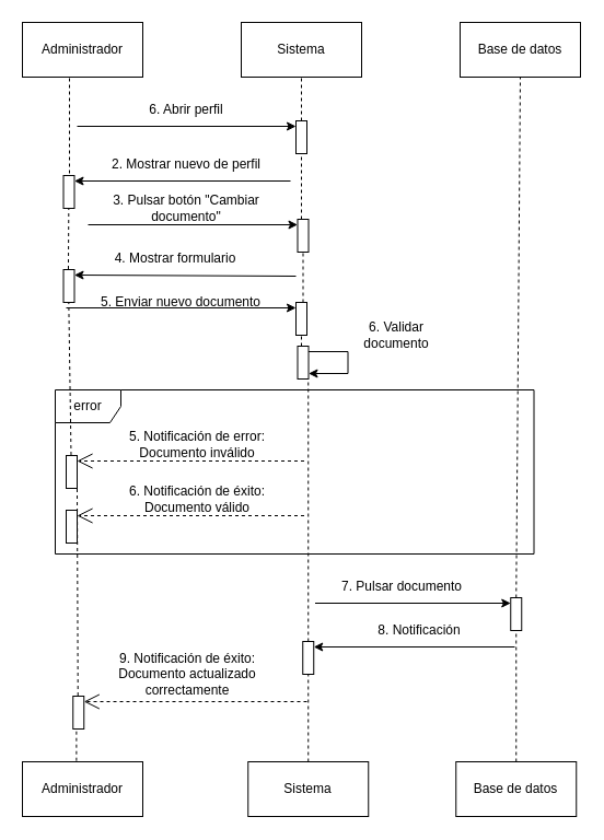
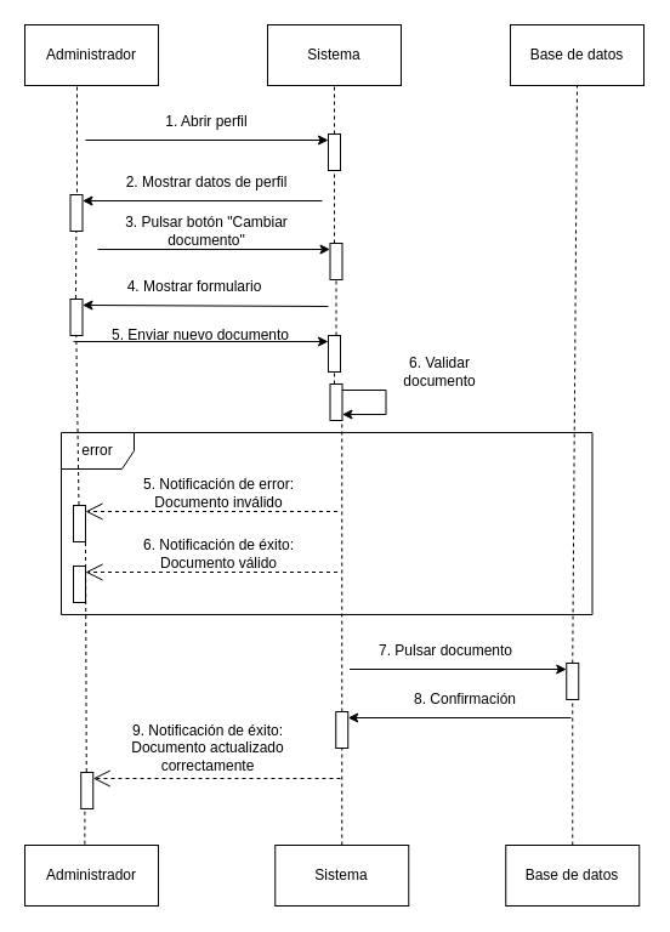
  <mxCell id="0" />
  <mxCell id="1" parent="0" />
  <mxCell id="2" value="Administrador" style="html=1;whiteSpace=wrap;" vertex="1" parent="1"><mxGeometry x="20" y="20" width="110" height="50" as="geometry" /></mxCell>
  <mxCell id="3" value="Sistema&lt;span style=&quot;color: rgba(0, 0, 0, 0); font-family: monospace; font-size: 0px; text-align: start; text-wrap-mode: nowrap;&quot;&gt;%3CmxGraphModel%3E%3Croot%3E%3CmxCell%20id%3D%220%22%2F%3E%3CmxCell%20id%3D%221%22%20parent%3D%220%22%2F%3E%3CmxCell%20id%3D%222%22%20value%3D%22Usuario%22%20style%3D%22html%3D1%3BwhiteSpace%3Dwrap%3B%22%20vertex%3D%221%22%20parent%3D%221%22%3E%3CmxGeometry%20x%3D%2270%22%20y%3D%2240%22%20width%3D%22110%22%20height%3D%2250%22%20as%3D%22geometry%22%2F%3E%3C%2FmxCell%3E%3C%2Froot%3E%3C%2FmxGraphModel%3E&lt;/span&gt;" style="html=1;whiteSpace=wrap;" vertex="1" parent="1"><mxGeometry x="220" y="20" width="110" height="50" as="geometry" /></mxCell>
  <mxCell id="4" value="Base de datos" style="html=1;whiteSpace=wrap;" vertex="1" parent="1"><mxGeometry x="420" y="20" width="110" height="50" as="geometry" /></mxCell>
  <mxCell id="5" value="Administrador" style="html=1;whiteSpace=wrap;" vertex="1" parent="1"><mxGeometry x="20" y="696" width="110" height="50" as="geometry" /></mxCell>
  <mxCell id="6" value="Sistema&lt;span style=&quot;color: rgba(0, 0, 0, 0); font-family: monospace; font-size: 0px; text-align: start; text-wrap-mode: nowrap;&quot;&gt;%3CmxGraphModel%3E%3Croot%3E%3CmxCell%20id%3D%220%22%2F%3E%3CmxCell%20id%3D%221%22%20parent%3D%220%22%2F%3E%3CmxCell%20id%3D%222%22%20value%3D%22Usuario%22%20style%3D%22html%3D1%3BwhiteSpace%3Dwrap%3B%22%20vertex%3D%221%22%20parent%3D%221%22%3E%3CmxGeometry%20x%3D%2270%22%20y%3D%2240%22%20width%3D%22110%22%20height%3D%2250%22%20as%3D%22geometry%22%2F%3E%3C%2FmxCell%3E%3C%2Froot%3E%3C%2FmxGraphModel%3E&lt;/span&gt;" style="html=1;whiteSpace=wrap;" vertex="1" parent="1"><mxGeometry x="226.25" y="696" width="110" height="50" as="geometry" /></mxCell>
  <mxCell id="7" value="Base de datos" style="html=1;whiteSpace=wrap;" vertex="1" parent="1"><mxGeometry x="416.25" y="696" width="110" height="50" as="geometry" /></mxCell>
  <mxCell id="8" value="" style="endArrow=none;dashed=1;html=1;rounded=0;entryX=0.5;entryY=1;entryDx=0;entryDy=0;exitX=0.5;exitY=0;exitDx=0;exitDy=0;" edge="1" parent="1" source="10" target="3"><mxGeometry width="50" height="50" relative="1" as="geometry"><mxPoint x="250" y="300" as="sourcePoint" /><mxPoint x="300" y="250" as="targetPoint" /></mxGeometry></mxCell>
  <mxCell id="9" value="" style="endArrow=none;dashed=1;html=1;rounded=0;entryX=0.5;entryY=1;entryDx=0;entryDy=0;" edge="1" parent="1" source="43" target="10"><mxGeometry width="50" height="50" relative="1" as="geometry"><mxPoint x="275.5" y="330" as="sourcePoint" /><mxPoint x="275" y="70" as="targetPoint" /></mxGeometry></mxCell>
  <mxCell id="10" value="" style="html=1;points=[[0,0,0,0,5],[0,1,0,0,-5],[1,0,0,0,5],[1,1,0,0,-5]];perimeter=orthogonalPerimeter;outlineConnect=0;targetShapes=umlLifeline;portConstraint=eastwest;newEdgeStyle={&quot;curved&quot;:0,&quot;rounded&quot;:0};" vertex="1" parent="1"><mxGeometry x="270" y="110" width="10" height="30" as="geometry" /></mxCell>
  <mxCell id="11" value="" style="endArrow=classic;html=1;rounded=0;entryX=0;entryY=0;entryDx=0;entryDy=5;entryPerimeter=0;" edge="1" parent="1" target="10"><mxGeometry width="50" height="50" relative="1" as="geometry"><mxPoint x="70" y="115" as="sourcePoint" /><mxPoint x="180" y="90" as="targetPoint" /></mxGeometry></mxCell>
- <mxCell id="12" value="6. Abrir perfil" style="text;html=1;align=center;verticalAlign=middle;whiteSpace=wrap;rounded=0;" vertex="1" parent="1"><mxGeometry x="70" y="90" width="200" height="20" as="geometry" /></mxCell>
- <mxCell id="13" value="2. Mostrar nuevo de perfil" style="text;html=1;align=center;verticalAlign=middle;whiteSpace=wrap;rounded=0;" vertex="1" parent="1"><mxGeometry x="85" y="140" width="170" height="20" as="geometry" /></mxCell>
+ <mxCell id="12" value="1. Abrir perfil" style="text;html=1;align=center;verticalAlign=middle;whiteSpace=wrap;rounded=0;" vertex="1" parent="1"><mxGeometry x="70" y="90" width="200" height="20" as="geometry" /></mxCell>
+ <mxCell id="13" value="2. Mostrar datos de perfil" style="text;html=1;align=center;verticalAlign=middle;whiteSpace=wrap;rounded=0;" vertex="1" parent="1"><mxGeometry x="85" y="140" width="170" height="20" as="geometry" /></mxCell>
  <mxCell id="14" value="" style="html=1;points=[[0,0,0,0,5],[0,1,0,0,-5],[1,0,0,0,5],[1,1,0,0,-5]];perimeter=orthogonalPerimeter;outlineConnect=0;targetShapes=umlLifeline;portConstraint=eastwest;newEdgeStyle={&quot;curved&quot;:0,&quot;rounded&quot;:0};" vertex="1" parent="1"><mxGeometry x="57.5" y="160" width="10" height="30" as="geometry" /></mxCell>
  <mxCell id="15" value="" style="endArrow=classic;html=1;rounded=0;entryX=1;entryY=0;entryDx=0;entryDy=5;entryPerimeter=0;" edge="1" parent="1" target="14"><mxGeometry width="50" height="50" relative="1" as="geometry"><mxPoint x="265" y="165" as="sourcePoint" /><mxPoint x="555" y="150" as="targetPoint" /></mxGeometry></mxCell>
  <mxCell id="16" value="" style="endArrow=none;dashed=1;html=1;rounded=0;exitX=0.5;exitY=0;exitDx=0;exitDy=0;entryX=0.5;entryY=1;entryDx=0;entryDy=0;" edge="1" parent="1" source="36" target="4"><mxGeometry width="50" height="50" relative="1" as="geometry"><mxPoint x="475" y="870" as="sourcePoint" /><mxPoint x="475" y="460" as="targetPoint" /></mxGeometry></mxCell>
  <mxCell id="17" value="" style="endArrow=none;dashed=1;html=1;rounded=0;exitX=0.449;exitY=-0.016;exitDx=0;exitDy=0;exitPerimeter=0;entryX=0.483;entryY=1.017;entryDx=0;entryDy=0;entryPerimeter=0;" edge="1" parent="1" source="45" target="14"><mxGeometry width="50" height="50" relative="1" as="geometry"><mxPoint x="64" y="869" as="sourcePoint" /><mxPoint x="61.99" y="250" as="targetPoint" /><Array as="points" /></mxGeometry></mxCell>
  <mxCell id="18" value="9. Notificación de éxito: Documento actualizado correctamente" style="text;html=1;align=center;verticalAlign=middle;whiteSpace=wrap;rounded=0;" vertex="1" parent="1"><mxGeometry x="76.25" y="606" width="190" height="20" as="geometry" /></mxCell>
  <mxCell id="19" value="" style="endArrow=none;dashed=1;html=1;rounded=0;exitX=0.391;exitY=1.02;exitDx=0;exitDy=0;exitPerimeter=0;" edge="1" parent="1" source="2" target="14"><mxGeometry width="50" height="50" relative="1" as="geometry"><mxPoint x="63.5" y="71" as="sourcePoint" /><mxPoint x="63.5" y="450" as="targetPoint" /></mxGeometry></mxCell>
  <mxCell id="20" value="3. Pulsar botón &quot;Cambiar documento&quot;" style="text;html=1;align=center;verticalAlign=middle;whiteSpace=wrap;rounded=0;" vertex="1" parent="1"><mxGeometry x="85" y="180" width="170" height="20" as="geometry" /></mxCell>
  <mxCell id="21" value="" style="endArrow=classic;html=1;rounded=0;entryX=0;entryY=0;entryDx=0;entryDy=5;entryPerimeter=0;" edge="1" parent="1" target="43"><mxGeometry width="50" height="50" relative="1" as="geometry"><mxPoint x="80" y="205" as="sourcePoint" /><mxPoint x="162.5" y="160" as="targetPoint" /></mxGeometry></mxCell>
  <mxCell id="22" value="5. Notificación de error: Documento inválido" style="text;html=1;align=center;verticalAlign=middle;whiteSpace=wrap;rounded=0;" vertex="1" parent="1"><mxGeometry x="95" y="396" width="170" height="20" as="geometry" /></mxCell>
  <mxCell id="23" value="" style="endArrow=none;dashed=1;html=1;rounded=0;exitX=0.449;exitY=-0.016;exitDx=0;exitDy=0;exitPerimeter=0;" edge="1" parent="1" source="53" target="24"><mxGeometry width="50" height="50" relative="1" as="geometry"><mxPoint x="56.5" y="1325" as="sourcePoint" /><mxPoint x="60.5" y="316" as="targetPoint" /><Array as="points" /></mxGeometry></mxCell>
  <mxCell id="24" value="" style="html=1;points=[[0,0,0,0,5],[0,1,0,0,-5],[1,0,0,0,5],[1,1,0,0,-5]];perimeter=orthogonalPerimeter;outlineConnect=0;targetShapes=umlLifeline;portConstraint=eastwest;newEdgeStyle={&quot;curved&quot;:0,&quot;rounded&quot;:0};" vertex="1" parent="1"><mxGeometry x="60" y="416" width="10" height="30" as="geometry" /></mxCell>
  <mxCell id="25" value="7. Pulsar documento" style="text;html=1;align=center;verticalAlign=middle;whiteSpace=wrap;rounded=0;" vertex="1" parent="1"><mxGeometry x="271.5" y="526" width="190" height="20" as="geometry" /></mxCell>
  <mxCell id="26" value="" style="html=1;points=[[0,0,0,0,5],[0,1,0,0,-5],[1,0,0,0,5],[1,1,0,0,-5]];perimeter=orthogonalPerimeter;outlineConnect=0;targetShapes=umlLifeline;portConstraint=eastwest;newEdgeStyle={&quot;curved&quot;:0,&quot;rounded&quot;:0};" vertex="1" parent="1"><mxGeometry x="271.5" y="316" width="10" height="30" as="geometry" /></mxCell>
  <mxCell id="27" value="" style="endArrow=classic;html=1;rounded=0;entryX=1;entryY=1;entryDx=0;entryDy=-5;entryPerimeter=0;edgeStyle=orthogonalEdgeStyle;exitX=1;exitY=0;exitDx=0;exitDy=5;exitPerimeter=0;" edge="1" parent="1" source="26" target="26"><mxGeometry width="50" height="50" relative="1" as="geometry"><mxPoint x="281.5" y="316" as="sourcePoint" /><mxPoint x="281.5" y="336" as="targetPoint" /><Array as="points"><mxPoint x="317.5" y="321" /><mxPoint x="317.5" y="341" /></Array></mxGeometry></mxCell>
  <mxCell id="28" value="6. Validar documento" style="text;html=1;align=center;verticalAlign=middle;whiteSpace=wrap;rounded=0;" vertex="1" parent="1"><mxGeometry x="317.5" y="296" width="87.5" height="20" as="geometry" /></mxCell>
  <mxCell id="29" value="6. Notificación de éxito: Documento válido" style="text;html=1;align=center;verticalAlign=middle;whiteSpace=wrap;rounded=0;" vertex="1" parent="1"><mxGeometry x="95" y="446" width="170" height="20" as="geometry" /></mxCell>
  <mxCell id="30" value="" style="html=1;points=[[0,0,0,0,5],[0,1,0,0,-5],[1,0,0,0,5],[1,1,0,0,-5]];perimeter=orthogonalPerimeter;outlineConnect=0;targetShapes=umlLifeline;portConstraint=eastwest;newEdgeStyle={&quot;curved&quot;:0,&quot;rounded&quot;:0};" vertex="1" parent="1"><mxGeometry x="60" y="466" width="10" height="30" as="geometry" /></mxCell>
  <mxCell id="31" value="error" style="shape=umlFrame;whiteSpace=wrap;html=1;pointerEvents=0;" vertex="1" parent="1"><mxGeometry x="50" y="356" width="437.5" height="150" as="geometry" /></mxCell>
  <mxCell id="32" value="" style="endArrow=none;dashed=1;html=1;rounded=0;exitX=0.5;exitY=0;exitDx=0;exitDy=0;" edge="1" parent="1" source="39" target="26"><mxGeometry width="50" height="50" relative="1" as="geometry"><mxPoint x="267.5" y="416" as="sourcePoint" /><mxPoint x="277.5" y="356" as="targetPoint" /></mxGeometry></mxCell>
  <mxCell id="33" value="" style="endArrow=open;endSize=12;dashed=1;html=1;rounded=0;entryX=1;entryY=0;entryDx=0;entryDy=5;entryPerimeter=0;" edge="1" parent="1" target="30"><mxGeometry width="160" relative="1" as="geometry"><mxPoint x="277.5" y="471" as="sourcePoint" /><mxPoint x="85" y="526" as="targetPoint" /></mxGeometry></mxCell>
  <mxCell id="34" value="" style="endArrow=open;endSize=12;dashed=1;html=1;rounded=0;entryX=1;entryY=0;entryDx=0;entryDy=5;entryPerimeter=0;" edge="1" parent="1" target="24"><mxGeometry width="160" relative="1" as="geometry"><mxPoint x="277.5" y="421" as="sourcePoint" /><mxPoint x="147.5" y="466" as="targetPoint" /></mxGeometry></mxCell>
  <mxCell id="35" value="" style="endArrow=none;dashed=1;html=1;rounded=0;exitX=0.5;exitY=0;exitDx=0;exitDy=0;entryX=0.5;entryY=1;entryDx=0;entryDy=0;" edge="1" parent="1" source="7" target="36"><mxGeometry width="50" height="50" relative="1" as="geometry"><mxPoint x="471.25" y="691" as="sourcePoint" /><mxPoint x="475.5" y="136" as="targetPoint" /></mxGeometry></mxCell>
  <mxCell id="36" value="&lt;span style=&quot;color: rgb(237, 237, 237); font-family: monospace; font-size: 0px; text-align: start;&quot;&gt;%3CmxGraphModel%3E%3Croot%3E%3CmxCell%20id%3D%220%22%2F%3E%3CmxCell%20id%3D%221%22%20parent%3D%220%22%2F%3E%3CmxCell%20id%3D%222%22%20value%3D%22%22%20style%3D%22html%3D1%3Bpoints%3D%5B%5B0%2C0%2C0%2C0%2C5%5D%2C%5B0%2C1%2C0%2C0%2C-5%5D%2C%5B1%2C0%2C0%2C0%2C5%5D%2C%5B1%2C1%2C0%2C0%2C-5%5D%5D%3Bperimeter%3DorthogonalPerimeter%3BoutlineConnect%3D0%3BtargetShapes%3DumlLifeline%3BportConstraint%3Deastwest%3BnewEdgeStyle%3D%7B%26quot%3Bcurved%26quot%3B%3A0%2C%26quot%3Brounded%26quot%3B%3A0%7D%3B%22%20vertex%3D%221%22%20parent%3D%221%22%3E%3CmxGeometry%20x%3D%2285%22%20y%3D%22280%22%20width%3D%2210%22%20height%3D%2230%22%20as%3D%22geometry%22%2F%3E%3C%2FmxCell%3E%3C%2Froot%3E%3C%2FmxGraphModel%3E&lt;/span&gt;&lt;span style=&quot;color: rgb(237, 237, 237); font-family: monospace; font-size: 0px; text-align: start;&quot;&gt;%3CmxGraphModel%3E%3Croot%3E%3CmxCell%20id%3D%220%22%2F%3E%3CmxCell%20id%3D%221%22%20parent%3D%220%22%2F%3E%3CmxCell%20id%3D%222%22%20value%3D%22%22%20style%3D%22html%3D1%3Bpoints%3D%5B%5B0%2C0%2C0%2C0%2C5%5D%2C%5B0%2C1%2C0%2C0%2C-5%5D%2C%5B1%2C0%2C0%2C0%2C5%5D%2C%5B1%2C1%2C0%2C0%2C-5%5D%5D%3Bperimeter%3DorthogonalPerimeter%3BoutlineConnect%3D0%3BtargetShapes%3DumlLifeline%3BportConstraint%3Deastwest%3BnewEdgeStyle%3D%7B%26quot%3Bcurved%26quot%3B%3A0%2C%26quot%3Brounded%26quot%3B%3A0%7D%3B%22%20vertex%3D%221%22%20parent%3D%221%22%3E%3CmxGeometry%20x%3D%2285%22%20y%3D%22280%22%20width%3D%2210%22%20height%3D%2230%22%20as%3D%22geometry%22%2F%3E%3C%2FmxCell%3E%3C%2Froot%3E%3C%2FmxGraphModel%3E&lt;/span&gt;" style="html=1;points=[[0,0,0,0,5],[0,1,0,0,-5],[1,0,0,0,5],[1,1,0,0,-5]];perimeter=orthogonalPerimeter;outlineConnect=0;targetShapes=umlLifeline;portConstraint=eastwest;newEdgeStyle={&quot;curved&quot;:0,&quot;rounded&quot;:0};" vertex="1" parent="1"><mxGeometry x="466.25" y="546" width="10" height="30" as="geometry" /></mxCell>
  <mxCell id="37" value="" style="endArrow=classic;html=1;rounded=0;entryX=0;entryY=0;entryDx=0;entryDy=5;entryPerimeter=0;" edge="1" parent="1" target="36"><mxGeometry width="50" height="50" relative="1" as="geometry"><mxPoint x="287.5" y="551" as="sourcePoint" /><mxPoint x="375.5" y="266" as="targetPoint" /></mxGeometry></mxCell>
  <mxCell id="38" value="" style="endArrow=none;dashed=1;html=1;rounded=0;exitX=0.5;exitY=0;exitDx=0;exitDy=0;" edge="1" parent="1" source="6" target="39"><mxGeometry width="50" height="50" relative="1" as="geometry"><mxPoint x="282.5" y="726" as="sourcePoint" /><mxPoint x="281.5" y="346" as="targetPoint" /></mxGeometry></mxCell>
  <mxCell id="39" value="&lt;span style=&quot;color: rgb(237, 237, 237); font-family: monospace; font-size: 0px; text-align: start;&quot;&gt;%3CmxGraphModel%3E%3Croot%3E%3CmxCell%20id%3D%220%22%2F%3E%3CmxCell%20id%3D%221%22%20parent%3D%220%22%2F%3E%3CmxCell%20id%3D%222%22%20value%3D%22%22%20style%3D%22html%3D1%3Bpoints%3D%5B%5B0%2C0%2C0%2C0%2C5%5D%2C%5B0%2C1%2C0%2C0%2C-5%5D%2C%5B1%2C0%2C0%2C0%2C5%5D%2C%5B1%2C1%2C0%2C0%2C-5%5D%5D%3Bperimeter%3DorthogonalPerimeter%3BoutlineConnect%3D0%3BtargetShapes%3DumlLifeline%3BportConstraint%3Deastwest%3BnewEdgeStyle%3D%7B%26quot%3Bcurved%26quot%3B%3A0%2C%26quot%3Brounded%26quot%3B%3A0%7D%3B%22%20vertex%3D%221%22%20parent%3D%221%22%3E%3CmxGeometry%20x%3D%2285%22%20y%3D%22280%22%20width%3D%2210%22%20height%3D%2230%22%20as%3D%22geometry%22%2F%3E%3C%2FmxCell%3E%3C%2Froot%3E%3C%2FmxGraphModel%3E&lt;/span&gt;&lt;span style=&quot;color: rgb(237, 237, 237); font-family: monospace; font-size: 0px; text-align: start;&quot;&gt;%3CmxGraphModel%3E%3Croot%3E%3CmxCell%20id%3D%220%22%2F%3E%3CmxCell%20id%3D%221%22%20parent%3D%220%22%2F%3E%3CmxCell%20id%3D%222%22%20value%3D%22%22%20style%3D%22html%3D1%3Bpoints%3D%5B%5B0%2C0%2C0%2C0%2C5%5D%2C%5B0%2C1%2C0%2C0%2C-5%5D%2C%5B1%2C0%2C0%2C0%2C5%5D%2C%5B1%2C1%2C0%2C0%2C-5%5D%5D%3Bperimeter%3DorthogonalPerimeter%3BoutlineConnect%3D0%3BtargetShapes%3DumlLifeline%3BportConstraint%3Deastwest%3BnewEdgeStyle%3D%7B%26quot%3Bcurved%26quot%3B%3A0%2C%26quot%3Brounded%26quot%3B%3A0%7D%3B%22%20vertex%3D%221%22%20parent%3D%221%22%3E%3CmxGeometry%20x%3D%2285%22%20y%3D%22280%22%20width%3D%2210%22%20height%3D%2230%22%20as%3D%22geometry%22%2F%3E%3C%2FmxCell%3E%3C%2Froot%3E%3C%2FmxGraphModel%3E&lt;/span&gt;" style="html=1;points=[[0,0,0,0,5],[0,1,0,0,-5],[1,0,0,0,5],[1,1,0,0,-5]];perimeter=orthogonalPerimeter;outlineConnect=0;targetShapes=umlLifeline;portConstraint=eastwest;newEdgeStyle={&quot;curved&quot;:0,&quot;rounded&quot;:0};" vertex="1" parent="1"><mxGeometry x="276.25" y="586" width="10" height="30" as="geometry" /></mxCell>
- <mxCell id="40" value="8. Notificación" style="text;html=1;align=center;verticalAlign=middle;whiteSpace=wrap;rounded=0;" vertex="1" parent="1"><mxGeometry x="287.5" y="566" width="190" height="20" as="geometry" /></mxCell>
+ <mxCell id="40" value="8. Confirmación" style="text;html=1;align=center;verticalAlign=middle;whiteSpace=wrap;rounded=0;" vertex="1" parent="1"><mxGeometry x="287.5" y="566" width="190" height="20" as="geometry" /></mxCell>
  <mxCell id="41" value="" style="endArrow=classic;html=1;rounded=0;entryX=1;entryY=0;entryDx=0;entryDy=5;entryPerimeter=0;" edge="1" parent="1" target="39"><mxGeometry width="50" height="50" relative="1" as="geometry"><mxPoint x="470" y="591" as="sourcePoint" /><mxPoint x="556.5" y="496" as="targetPoint" /></mxGeometry></mxCell>
  <mxCell id="42" value="" style="endArrow=none;dashed=1;html=1;rounded=0;entryX=0.5;entryY=1;entryDx=0;entryDy=0;" edge="1" parent="1" source="49" target="43"><mxGeometry width="50" height="50" relative="1" as="geometry"><mxPoint x="275" y="250" as="sourcePoint" /><mxPoint x="275" y="140" as="targetPoint" /></mxGeometry></mxCell>
  <mxCell id="43" value="" style="html=1;points=[[0,0,0,0,5],[0,1,0,0,-5],[1,0,0,0,5],[1,1,0,0,-5]];perimeter=orthogonalPerimeter;outlineConnect=0;targetShapes=umlLifeline;portConstraint=eastwest;newEdgeStyle={&quot;curved&quot;:0,&quot;rounded&quot;:0};" vertex="1" parent="1"><mxGeometry x="271.5" y="200" width="10" height="30" as="geometry" /></mxCell>
  <mxCell id="44" value="" style="endArrow=none;dashed=1;html=1;rounded=0;exitX=0.449;exitY=-0.016;exitDx=0;exitDy=0;exitPerimeter=0;entryX=0.483;entryY=1.017;entryDx=0;entryDy=0;entryPerimeter=0;" edge="1" parent="1" source="24" target="45"><mxGeometry width="50" height="50" relative="1" as="geometry"><mxPoint x="64" y="416" as="sourcePoint" /><mxPoint x="62" y="191" as="targetPoint" /><Array as="points" /></mxGeometry></mxCell>
  <mxCell id="45" value="" style="html=1;points=[[0,0,0,0,5],[0,1,0,0,-5],[1,0,0,0,5],[1,1,0,0,-5]];perimeter=orthogonalPerimeter;outlineConnect=0;targetShapes=umlLifeline;portConstraint=eastwest;newEdgeStyle={&quot;curved&quot;:0,&quot;rounded&quot;:0};" vertex="1" parent="1"><mxGeometry x="57.5" y="246" width="10" height="30" as="geometry" /></mxCell>
  <mxCell id="46" value="" style="endArrow=classic;html=1;rounded=0;entryX=1;entryY=0;entryDx=0;entryDy=5;entryPerimeter=0;" edge="1" parent="1" target="45"><mxGeometry width="50" height="50" relative="1" as="geometry"><mxPoint x="270" y="252" as="sourcePoint" /><mxPoint x="382" y="222" as="targetPoint" /></mxGeometry></mxCell>
  <mxCell id="47" value="4. Mostrar formulario" style="text;html=1;align=center;verticalAlign=middle;whiteSpace=wrap;rounded=0;" vertex="1" parent="1"><mxGeometry x="75" y="226" width="170" height="20" as="geometry" /></mxCell>
  <mxCell id="48" value="" style="endArrow=none;dashed=1;html=1;rounded=0;entryX=0.5;entryY=1;entryDx=0;entryDy=0;" edge="1" parent="1" source="26" target="49"><mxGeometry width="50" height="50" relative="1" as="geometry"><mxPoint x="277" y="316" as="sourcePoint" /><mxPoint x="277" y="230" as="targetPoint" /></mxGeometry></mxCell>
  <mxCell id="49" value="" style="html=1;points=[[0,0,0,0,5],[0,1,0,0,-5],[1,0,0,0,5],[1,1,0,0,-5]];perimeter=orthogonalPerimeter;outlineConnect=0;targetShapes=umlLifeline;portConstraint=eastwest;newEdgeStyle={&quot;curved&quot;:0,&quot;rounded&quot;:0};" vertex="1" parent="1"><mxGeometry x="270" y="276" width="10" height="30" as="geometry" /></mxCell>
  <mxCell id="50" value="" style="endArrow=classic;html=1;rounded=0;entryX=0;entryY=0;entryDx=0;entryDy=5;entryPerimeter=0;" edge="1" parent="1" target="49"><mxGeometry width="50" height="50" relative="1" as="geometry"><mxPoint x="60" y="281" as="sourcePoint" /><mxPoint x="402" y="206" as="targetPoint" /></mxGeometry></mxCell>
  <mxCell id="51" value="5. Enviar nuevo documento" style="text;html=1;align=center;verticalAlign=middle;whiteSpace=wrap;rounded=0;" vertex="1" parent="1"><mxGeometry x="80" y="266" width="170" height="20" as="geometry" /></mxCell>
  <mxCell id="52" value="" style="endArrow=none;dashed=1;html=1;rounded=0;exitX=0.449;exitY=-0.016;exitDx=0;exitDy=0;exitPerimeter=0;" edge="1" parent="1" source="5" target="53"><mxGeometry width="50" height="50" relative="1" as="geometry"><mxPoint x="69" y="1015" as="sourcePoint" /><mxPoint x="69" y="446" as="targetPoint" /><Array as="points" /></mxGeometry></mxCell>
  <mxCell id="53" value="&lt;span style=&quot;color: rgb(237, 237, 237); font-family: monospace; font-size: 0px; text-align: start;&quot;&gt;%3CmxGraphModel%3E%3Croot%3E%3CmxCell%20id%3D%220%22%2F%3E%3CmxCell%20id%3D%221%22%20parent%3D%220%22%2F%3E%3CmxCell%20id%3D%222%22%20value%3D%22%22%20style%3D%22html%3D1%3Bpoints%3D%5B%5B0%2C0%2C0%2C0%2C5%5D%2C%5B0%2C1%2C0%2C0%2C-5%5D%2C%5B1%2C0%2C0%2C0%2C5%5D%2C%5B1%2C1%2C0%2C0%2C-5%5D%5D%3Bperimeter%3DorthogonalPerimeter%3BoutlineConnect%3D0%3BtargetShapes%3DumlLifeline%3BportConstraint%3Deastwest%3BnewEdgeStyle%3D%7B%26quot%3Bcurved%26quot%3B%3A0%2C%26quot%3Brounded%26quot%3B%3A0%7D%3B%22%20vertex%3D%221%22%20parent%3D%221%22%3E%3CmxGeometry%20x%3D%2285%22%20y%3D%22280%22%20width%3D%2210%22%20height%3D%2230%22%20as%3D%22geometry%22%2F%3E%3C%2FmxCell%3E%3C%2Froot%3E%3C%2FmxGraphModel%3E&lt;/span&gt;&lt;span style=&quot;color: rgb(237, 237, 237); font-family: monospace; font-size: 0px; text-align: start;&quot;&gt;%3CmxGraphModel%3E%3Croot%3E%3CmxCell%20id%3D%220%22%2F%3E%3CmxCell%20id%3D%221%22%20parent%3D%220%22%2F%3E%3CmxCell%20id%3D%222%22%20value%3D%22%22%20style%3D%22html%3D1%3Bpoints%3D%5B%5B0%2C0%2C0%2C0%2C5%5D%2C%5B0%2C1%2C0%2C0%2C-5%5D%2C%5B1%2C0%2C0%2C0%2C5%5D%2C%5B1%2C1%2C0%2C0%2C-5%5D%5D%3Bperimeter%3DorthogonalPerimeter%3BoutlineConnect%3D0%3BtargetShapes%3DumlLifeline%3BportConstraint%3Deastwest%3BnewEdgeStyle%3D%7B%26quot%3Bcurved%26quot%3B%3A0%2C%26quot%3Brounded%26quot%3B%3A0%7D%3B%22%20vertex%3D%221%22%20parent%3D%221%22%3E%3CmxGeometry%20x%3D%2285%22%20y%3D%22280%22%20width%3D%2210%22%20height%3D%2230%22%20as%3D%22geometry%22%2F%3E%3C%2FmxCell%3E%3C%2Froot%3E%3C%2FmxGraphModel%3E&lt;/span&gt;" style="html=1;points=[[0,0,0,0,5],[0,1,0,0,-5],[1,0,0,0,5],[1,1,0,0,-5]];perimeter=orthogonalPerimeter;outlineConnect=0;targetShapes=umlLifeline;portConstraint=eastwest;newEdgeStyle={&quot;curved&quot;:0,&quot;rounded&quot;:0};" vertex="1" parent="1"><mxGeometry x="66.25" y="636" width="10" height="30" as="geometry" /></mxCell>
  <mxCell id="54" value="" style="endArrow=open;endSize=12;dashed=1;html=1;rounded=0;entryX=1;entryY=0;entryDx=0;entryDy=5;entryPerimeter=0;" edge="1" parent="1" target="53"><mxGeometry width="160" relative="1" as="geometry"><mxPoint x="280" y="641" as="sourcePoint" /><mxPoint x="110" y="466" as="targetPoint" /></mxGeometry></mxCell>
